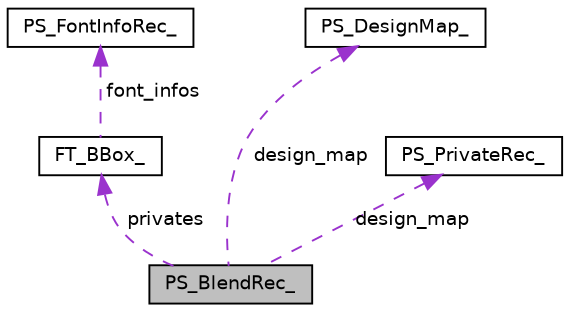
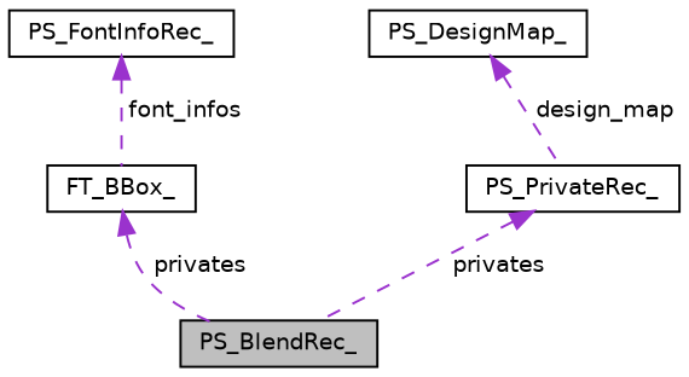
  digraph {
    node [color=black fillcolor=white fontname=Helvetica fontsize=10 shape=record style=filled]
    edge [color=darkorchid3 dir=back fontname=Helvetica fontsize=10 labelfontname=Helvetica labelfontsize=10 style=dashed]
    n1 [fillcolor=grey75 fontcolor=black height=0.2 label=PS_BlendRec_ width=0.4]
    n2 [height=0.2 label=PS_FontInfoRec_ width=0.4]
    n3 [height=0.2 label=FT_BBox_ width=0.4]
    n4 [height=0.2 label=PS_DesignMap_ width=0.4]
    n5 [height=0.2 label=PS_PrivateRec_ width=0.4]
    n2 -> n3 [label=" font_infos"]
    n3 -> n1 [label=" privates"]
-   n4 -> n1 [label=" design_map"]
-   n5 -> n1 [label=" design_map"]
+   n4 -> n5 [label=" design_map"]
+   n5 -> n1 [label=" privates"]
  }
